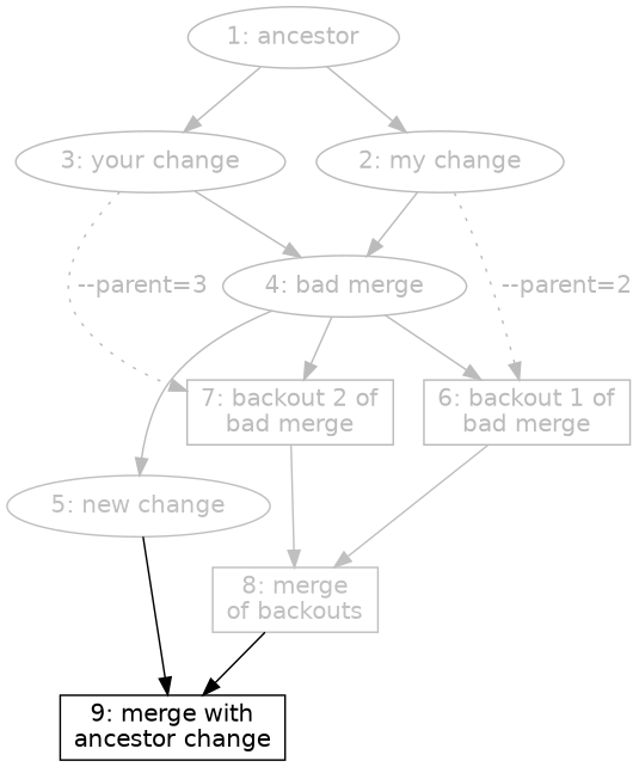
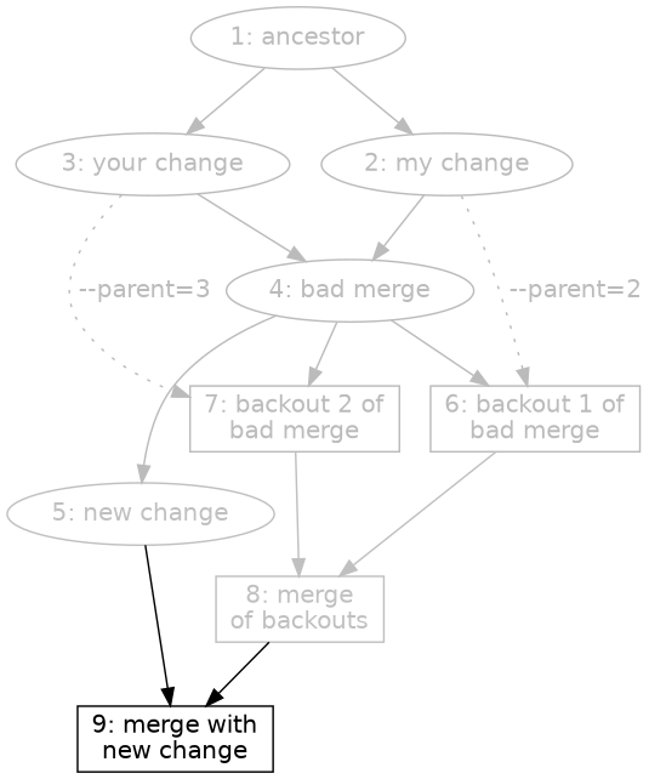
  digraph {
    fontname="DejaVu Sans"
    node [color="#bbbbbb" fontcolor="#bbbbbb" fontname="DejaVu Sans"]
    edge [color="#bbbbbb" fontname="DejaVu Sans"]
    n1 [label="1: ancestor"]
    n2 [label="2: my change"]
    n3 [label="3: your change"]
    n4 [label="4: bad merge"]
    n5 [label="6: backout 1 of\nbad merge" shape=box]
    n6 [label="7: backout 2 of\nbad merge" shape=box]
    n7 [color=grey fontcolor=grey label="5: new change"]
-   n8 [label="9: merge with\nancestor change" shape=box color="" fontcolor=""]
+   n8 [label="9: merge with\nnew change" shape=box color="" fontcolor=""]
    n9 [color=grey fontcolor=grey label="8: merge\nof backouts" shape=box]
    n1 -> n2
    n1 -> n3
    n2 -> n4
    n2 -> n5 [fontcolor="#bbbbbb" label="--parent=2" style=dotted]
    n3 -> n4
    n3 -> n6 [fontcolor="#bbbbbb" label="--parent=3" style=dotted]
    n4 -> n5
    n4 -> n6
    n4 -> n7
    n5 -> n9 [color=grey]
    n6 -> n9 [color=grey]
    n7 -> n8 [color=""]
    n9 -> n8 [color=""]
  }
